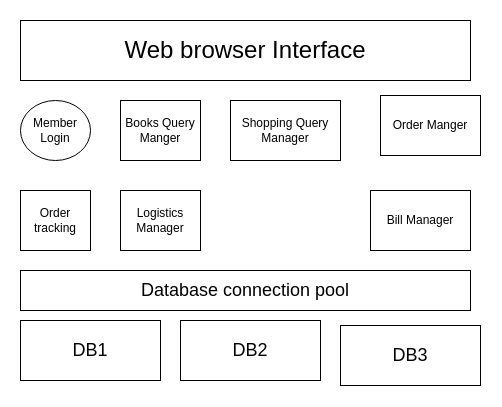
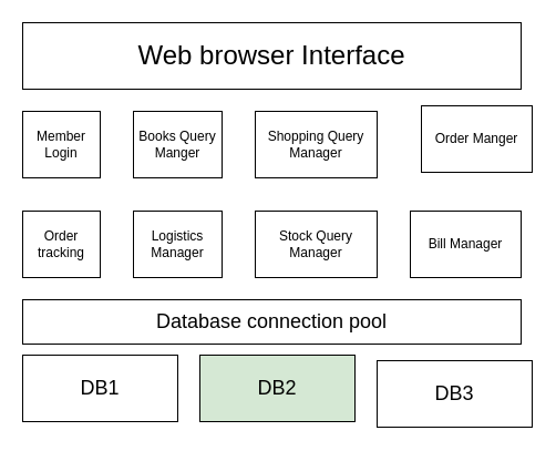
  <mxCell id="0" />
  <mxCell id="1" parent="0" />
  <mxCell id="2" value="&lt;font style=&quot;font-size: 24px&quot;&gt;Web browser Interface&lt;/font&gt;" style="rounded=0;whiteSpace=wrap;html=1;" vertex="1" parent="1"><mxGeometry x="20" y="20" width="450" height="60" as="geometry" /></mxCell>
- <mxCell id="3" value="Member Login" style="ellipse;whiteSpace=wrap;html=1;" vertex="1" parent="1"><mxGeometry x="20" y="100" width="70" height="60" as="geometry" /></mxCell>
+ <mxCell id="3" value="Member Login" style="rounded=0;whiteSpace=wrap;html=1;" vertex="1" parent="1"><mxGeometry x="20" y="100" width="70" height="60" as="geometry" /></mxCell>
  <mxCell id="4" value="Books Query Manger" style="rounded=0;whiteSpace=wrap;html=1;" vertex="1" parent="1"><mxGeometry x="120" y="100" width="80" height="60" as="geometry" /></mxCell>
  <mxCell id="5" value="Shopping Query Manager" style="rounded=0;whiteSpace=wrap;html=1;" vertex="1" parent="1"><mxGeometry x="230" y="100" width="110" height="60" as="geometry" /></mxCell>
  <mxCell id="6" value="Order Manger" style="rounded=0;whiteSpace=wrap;html=1;" vertex="1" parent="1"><mxGeometry x="380" y="95" width="100" height="60" as="geometry" /></mxCell>
  <mxCell id="7" value="Order tracking" style="rounded=0;whiteSpace=wrap;html=1;" vertex="1" parent="1"><mxGeometry x="20" y="190" width="70" height="60" as="geometry" /></mxCell>
  <mxCell id="8" value="Logistics Manager" style="rounded=0;whiteSpace=wrap;html=1;" vertex="1" parent="1"><mxGeometry x="120" y="190" width="80" height="60" as="geometry" /></mxCell>
+ <mxCell id="9" value="Stock Query Manager" style="rounded=0;whiteSpace=wrap;html=1;" vertex="1" parent="1"><mxGeometry x="230" y="190" width="110" height="60" as="geometry" /></mxCell>
  <mxCell id="10" value="Bill Manager" style="rounded=0;whiteSpace=wrap;html=1;" vertex="1" parent="1"><mxGeometry x="370" y="190" width="100" height="60" as="geometry" /></mxCell>
  <mxCell id="11" value="&lt;font style=&quot;font-size: 18px&quot;&gt;Database connection pool&lt;/font&gt;" style="rounded=0;whiteSpace=wrap;html=1;" vertex="1" parent="1"><mxGeometry x="20" y="270" width="450" height="40" as="geometry" /></mxCell>
  <mxCell id="12" value="&lt;font style=&quot;font-size: 18px&quot;&gt;DB1&lt;/font&gt;" style="rounded=0;whiteSpace=wrap;html=1;" vertex="1" parent="1"><mxGeometry x="20" y="320" width="140" height="60" as="geometry" /></mxCell>
- <mxCell id="13" value="&lt;font style=&quot;font-size: 18px&quot;&gt;DB2&lt;/font&gt;" style="rounded=0;whiteSpace=wrap;html=1;" vertex="1" parent="1"><mxGeometry x="180" y="320" width="140" height="60" as="geometry" /></mxCell>
+ <mxCell id="13" value="&lt;font style=&quot;font-size: 18px&quot;&gt;DB2&lt;/font&gt;" style="rounded=0;whiteSpace=wrap;html=1;fillColor=#d5e8d4;" vertex="1" parent="1"><mxGeometry x="180" y="320" width="140" height="60" as="geometry" /></mxCell>
  <mxCell id="14" value="&lt;font style=&quot;font-size: 18px&quot;&gt;DB3&lt;/font&gt;" style="rounded=0;whiteSpace=wrap;html=1;" vertex="1" parent="1"><mxGeometry x="340" y="325" width="140" height="60" as="geometry" /></mxCell>
